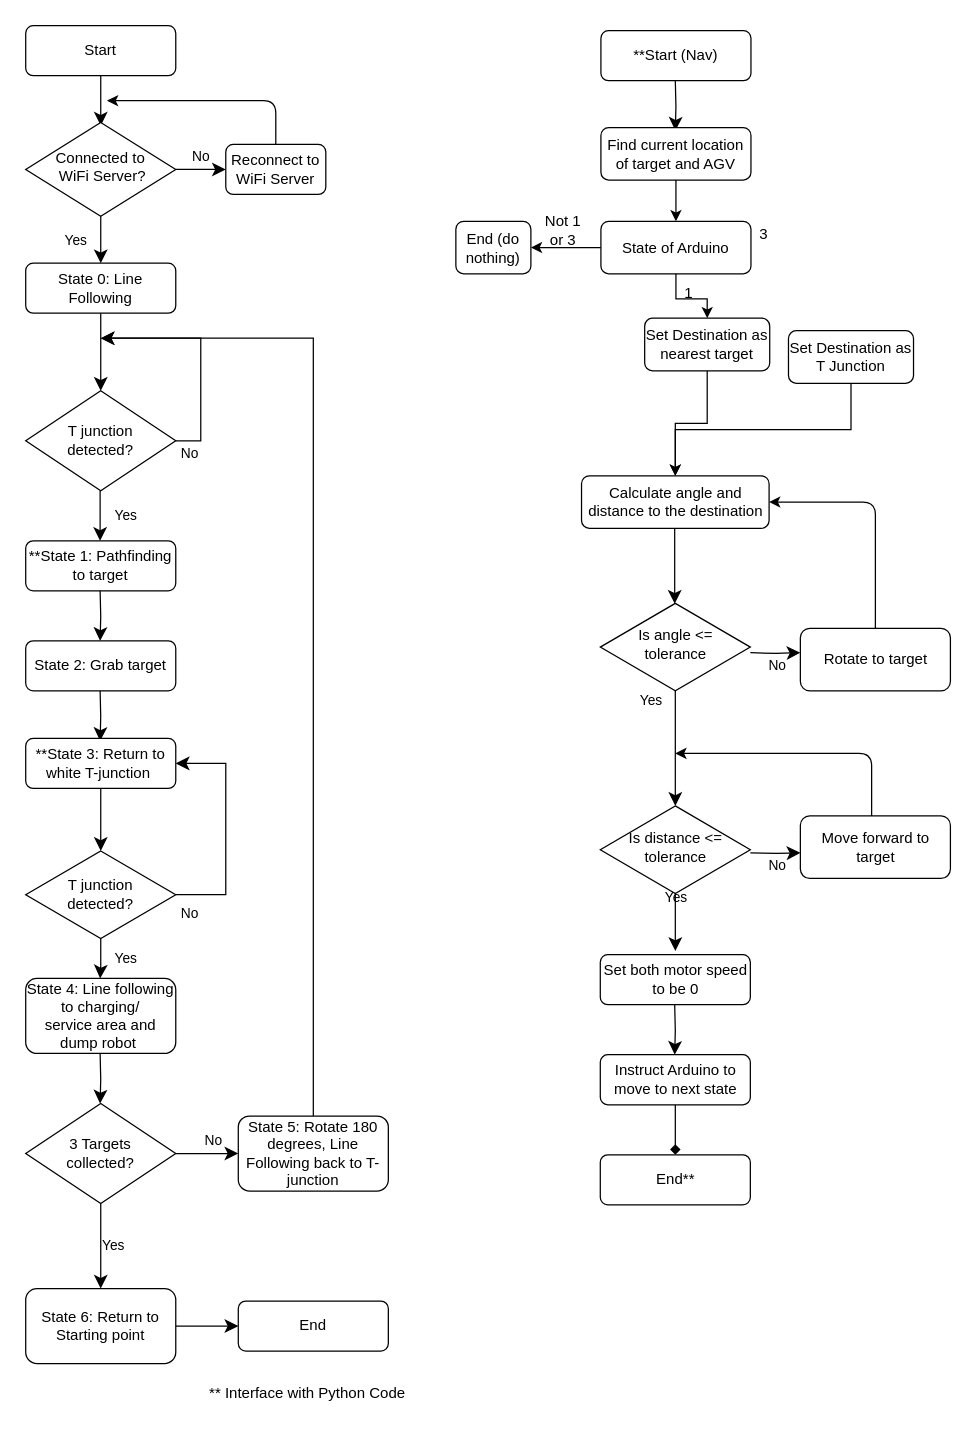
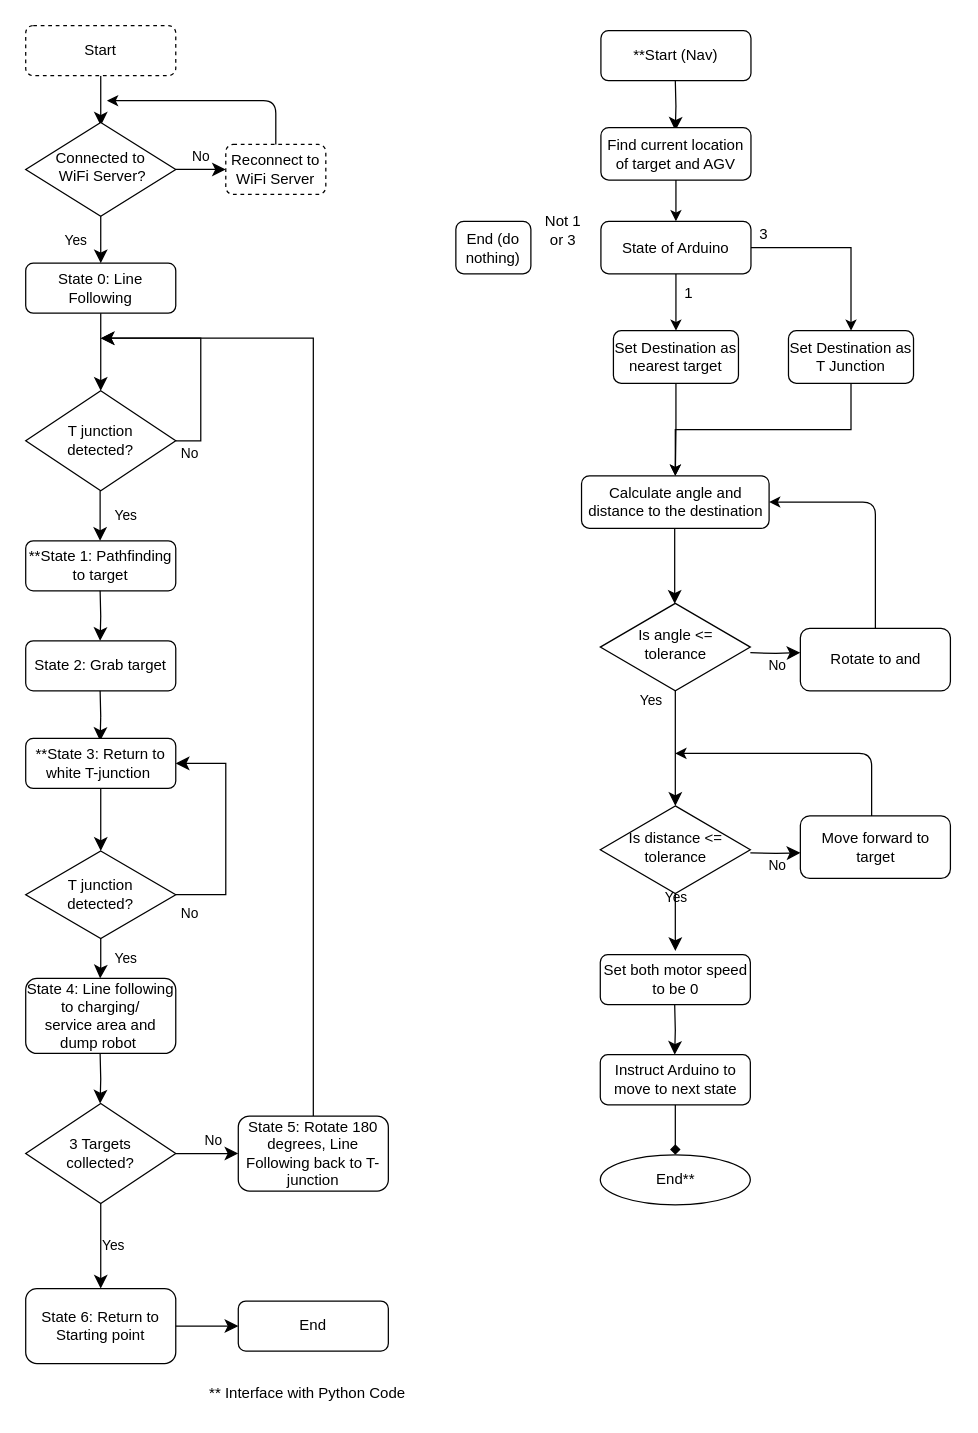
  <mxCell id="0" />
  <mxCell id="1" parent="0" />
  <mxCell id="2" value="" style="rounded=0;html=1;jettySize=auto;orthogonalLoop=1;fontSize=11;endArrow=classic;endFill=1;endSize=8;strokeWidth=1;shadow=0;labelBackgroundColor=none;edgeStyle=orthogonalEdgeStyle;" parent="1" source="3" edge="1"><mxGeometry relative="1" as="geometry"><mxPoint x="80" y="100" as="targetPoint" /></mxGeometry></mxCell>
- <mxCell id="3" value="Start" style="rounded=1;whiteSpace=wrap;html=1;fontSize=12;glass=0;strokeWidth=1;shadow=0;" parent="1" vertex="1"><mxGeometry x="20" y="20" width="120" height="40" as="geometry" /></mxCell>
+ <mxCell id="3" value="Start" style="rounded=1;whiteSpace=wrap;html=1;fontSize=12;glass=0;strokeWidth=1;shadow=0;dashed=1;" parent="1" vertex="1"><mxGeometry x="20" y="20" width="120" height="40" as="geometry" /></mxCell>
  <mxCell id="4" value="No" style="edgeStyle=orthogonalEdgeStyle;rounded=0;html=1;jettySize=auto;orthogonalLoop=1;fontSize=11;endArrow=classic;endFill=1;endSize=8;strokeWidth=1;shadow=0;labelBackgroundColor=none;entryX=0;entryY=0.5;entryDx=0;entryDy=0;" parent="1" source="5" edge="1" target="6"><mxGeometry y="10" relative="1" as="geometry"><mxPoint as="offset" /><mxPoint x="180" y="160" as="targetPoint" /></mxGeometry></mxCell>
  <mxCell id="5" value="Connected to&lt;br&gt;&amp;nbsp;WiFi Server?" style="rhombus;whiteSpace=wrap;html=1;shadow=0;fontFamily=Helvetica;fontSize=12;align=center;strokeWidth=1;spacing=6;spacingTop=-4;" parent="1" vertex="1"><mxGeometry x="20" y="97.5" width="120" height="75" as="geometry" /></mxCell>
- <mxCell id="6" value="Reconnect to WiFi Server" style="rounded=1;whiteSpace=wrap;html=1;fontSize=12;glass=0;strokeWidth=1;shadow=0;" parent="1" vertex="1"><mxGeometry x="180" y="115" width="80" height="40" as="geometry" /></mxCell>
+ <mxCell id="6" value="Reconnect to WiFi Server" style="rounded=1;whiteSpace=wrap;html=1;fontSize=12;glass=0;strokeWidth=1;shadow=0;dashed=1;" parent="1" vertex="1"><mxGeometry x="180" y="115" width="80" height="40" as="geometry" /></mxCell>
  <mxCell id="7" value="" style="endArrow=classic;html=1;endFill=1;exitX=0.5;exitY=0;exitDx=0;exitDy=0;" parent="1" edge="1" source="6"><mxGeometry width="50" height="50" relative="1" as="geometry"><mxPoint x="245" y="140" as="sourcePoint" /><mxPoint x="85" y="80" as="targetPoint" /><Array as="points"><mxPoint x="220" y="80" /></Array></mxGeometry></mxCell>
  <mxCell id="8" value="T junction &lt;br&gt;detected?" style="rhombus;whiteSpace=wrap;html=1;" parent="1" vertex="1"><mxGeometry x="20" y="312" width="120" height="80" as="geometry" /></mxCell>
  <mxCell id="9" value="State 0: Line Following" style="rounded=1;whiteSpace=wrap;html=1;" parent="1" vertex="1"><mxGeometry x="20" y="210" width="120" height="40" as="geometry" /></mxCell>
  <mxCell id="10" value="Yes" style="rounded=0;html=1;jettySize=auto;orthogonalLoop=1;fontSize=11;endArrow=classic;endFill=1;endSize=8;strokeWidth=1;shadow=0;labelBackgroundColor=none;edgeStyle=orthogonalEdgeStyle;" parent="1" source="5" target="9" edge="1"><mxGeometry y="20" relative="1" as="geometry"><mxPoint as="offset" /><mxPoint x="80" y="180" as="sourcePoint" /><mxPoint x="80" y="260" as="targetPoint" /></mxGeometry></mxCell>
  <mxCell id="11" value="No" style="edgeStyle=orthogonalEdgeStyle;rounded=0;html=1;jettySize=auto;orthogonalLoop=1;fontSize=11;endArrow=classic;endFill=1;endSize=8;strokeWidth=1;shadow=0;labelBackgroundColor=none;exitX=1;exitY=0.5;exitDx=0;exitDy=0;" parent="1" edge="1" source="8"><mxGeometry x="-0.875" y="-10" relative="1" as="geometry"><mxPoint as="offset" /><mxPoint x="140" y="431.5" as="sourcePoint" /><mxPoint x="80" y="270" as="targetPoint" /><Array as="points"><mxPoint x="160" y="352" /><mxPoint x="160" y="270" /></Array></mxGeometry></mxCell>
  <mxCell id="12" value="" style="rounded=0;html=1;jettySize=auto;orthogonalLoop=1;fontSize=11;endArrow=classic;endFill=1;endSize=8;strokeWidth=1;shadow=0;labelBackgroundColor=none;edgeStyle=orthogonalEdgeStyle;exitX=0.5;exitY=1;exitDx=0;exitDy=0;entryX=0.5;entryY=0;entryDx=0;entryDy=0;" parent="1" edge="1" target="8" source="9"><mxGeometry relative="1" as="geometry"><mxPoint x="79.5" y="300" as="sourcePoint" /><mxPoint x="79.5" y="340" as="targetPoint" /></mxGeometry></mxCell>
  <mxCell id="13" value="Yes" style="rounded=0;html=1;jettySize=auto;orthogonalLoop=1;fontSize=11;endArrow=classic;endFill=1;endSize=8;strokeWidth=1;shadow=0;labelBackgroundColor=none;edgeStyle=orthogonalEdgeStyle;" parent="1" edge="1"><mxGeometry y="20" relative="1" as="geometry"><mxPoint as="offset" /><mxPoint x="79.5" y="392" as="sourcePoint" /><mxPoint x="79.5" y="432" as="targetPoint" /><Array as="points"><mxPoint x="79.5" y="422" /><mxPoint x="79.5" y="422" /></Array></mxGeometry></mxCell>
  <mxCell id="14" value="**State 1: Pathfinding to target" style="rounded=1;whiteSpace=wrap;html=1;" parent="1" vertex="1"><mxGeometry x="20" y="432" width="120" height="40" as="geometry" /></mxCell>
  <mxCell id="15" value="" style="rounded=0;html=1;jettySize=auto;orthogonalLoop=1;fontSize=11;endArrow=classic;endFill=1;endSize=8;strokeWidth=1;shadow=0;labelBackgroundColor=none;edgeStyle=orthogonalEdgeStyle;" parent="1" edge="1"><mxGeometry relative="1" as="geometry"><mxPoint x="79.5" y="472" as="sourcePoint" /><mxPoint x="79.5" y="512" as="targetPoint" /></mxGeometry></mxCell>
  <mxCell id="16" value="State 2: Grab target" style="rounded=1;whiteSpace=wrap;html=1;" parent="1" vertex="1"><mxGeometry x="20" y="512" width="120" height="40" as="geometry" /></mxCell>
  <mxCell id="17" value="" style="rounded=0;html=1;jettySize=auto;orthogonalLoop=1;fontSize=11;endArrow=classic;endFill=1;endSize=8;strokeWidth=1;shadow=0;labelBackgroundColor=none;edgeStyle=orthogonalEdgeStyle;" parent="1" edge="1"><mxGeometry relative="1" as="geometry"><mxPoint x="79.5" y="552" as="sourcePoint" /><mxPoint x="79.5" y="592" as="targetPoint" /></mxGeometry></mxCell>
  <mxCell id="18" value="**State 3: Return to white T-junction&amp;nbsp;" style="rounded=1;whiteSpace=wrap;html=1;" parent="1" vertex="1"><mxGeometry x="20" y="590" width="120" height="40" as="geometry" /></mxCell>
  <mxCell id="19" value="" style="rounded=0;html=1;jettySize=auto;orthogonalLoop=1;fontSize=11;endArrow=classic;endFill=1;endSize=8;strokeWidth=1;shadow=0;labelBackgroundColor=none;edgeStyle=orthogonalEdgeStyle;entryX=0.5;entryY=0;entryDx=0;entryDy=0;" parent="1" edge="1" target="20" source="18"><mxGeometry relative="1" as="geometry"><mxPoint x="79.5" y="632" as="sourcePoint" /><mxPoint x="79.5" y="672" as="targetPoint" /></mxGeometry></mxCell>
  <mxCell id="20" value="T junction &lt;br&gt;detected?" style="rhombus;whiteSpace=wrap;html=1;" parent="1" vertex="1"><mxGeometry x="20" y="680" width="120" height="70" as="geometry" /></mxCell>
  <mxCell id="21" value="Yes" style="rounded=0;html=1;jettySize=auto;orthogonalLoop=1;fontSize=11;endArrow=classic;endFill=1;endSize=8;strokeWidth=1;shadow=0;labelBackgroundColor=none;edgeStyle=orthogonalEdgeStyle;exitX=0.5;exitY=1;exitDx=0;exitDy=0;" parent="1" edge="1" source="20"><mxGeometry y="20" relative="1" as="geometry"><mxPoint as="offset" /><mxPoint x="79.5" y="742" as="sourcePoint" /><mxPoint x="79.5" y="782" as="targetPoint" /><Array as="points"><mxPoint x="80" y="772" /></Array></mxGeometry></mxCell>
  <mxCell id="22" value="No" style="edgeStyle=orthogonalEdgeStyle;rounded=0;html=1;jettySize=auto;orthogonalLoop=1;fontSize=11;endArrow=classic;endFill=1;endSize=8;strokeWidth=1;shadow=0;labelBackgroundColor=none;exitX=1;exitY=0.5;exitDx=0;exitDy=0;entryX=1;entryY=0.5;entryDx=0;entryDy=0;" parent="1" edge="1" target="18" source="20"><mxGeometry x="-0.879" y="-15" relative="1" as="geometry"><mxPoint as="offset" /><mxPoint x="190" y="680" as="sourcePoint" /><mxPoint x="80" y="650" as="targetPoint" /><Array as="points"><mxPoint x="180" y="715" /><mxPoint x="180" y="610" /></Array></mxGeometry></mxCell>
  <mxCell id="23" value="State 4: Line following to charging/&lt;br&gt;service area and dump robot&amp;nbsp;" style="rounded=1;whiteSpace=wrap;html=1;" parent="1" vertex="1"><mxGeometry x="20" y="782" width="120" height="60" as="geometry" /></mxCell>
  <mxCell id="24" value="" style="rounded=0;html=1;jettySize=auto;orthogonalLoop=1;fontSize=11;endArrow=classic;endFill=1;endSize=8;strokeWidth=1;shadow=0;labelBackgroundColor=none;edgeStyle=orthogonalEdgeStyle;" parent="1" edge="1"><mxGeometry relative="1" as="geometry"><mxPoint x="79.5" y="842" as="sourcePoint" /><mxPoint x="79.5" y="882" as="targetPoint" /></mxGeometry></mxCell>
  <mxCell id="25" value="3 Targets &lt;br&gt;collected?" style="rhombus;whiteSpace=wrap;html=1;" parent="1" vertex="1"><mxGeometry x="20" y="882" width="120" height="80" as="geometry" /></mxCell>
  <mxCell id="26" value="No" style="edgeStyle=orthogonalEdgeStyle;rounded=0;html=1;jettySize=auto;orthogonalLoop=1;fontSize=11;endArrow=classic;endFill=1;endSize=8;strokeWidth=1;shadow=0;labelBackgroundColor=none;entryX=0;entryY=0.5;entryDx=0;entryDy=0;exitX=1;exitY=0.5;exitDx=0;exitDy=0;" parent="1" target="27" edge="1" source="25"><mxGeometry x="0.2" y="10" relative="1" as="geometry"><mxPoint as="offset" /><mxPoint x="20" y="991.5" as="sourcePoint" /><mxPoint x="-59" y="682" as="targetPoint" /></mxGeometry></mxCell>
  <mxCell id="27" value="State 5: Rotate 180 degrees, Line Following back to T-junction" style="rounded=1;whiteSpace=wrap;html=1;" parent="1" vertex="1"><mxGeometry x="190" y="892" width="120" height="60" as="geometry" /></mxCell>
  <mxCell id="28" value="" style="rounded=0;html=1;jettySize=auto;orthogonalLoop=1;fontSize=11;endArrow=classic;endFill=1;endSize=8;strokeWidth=1;shadow=0;labelBackgroundColor=none;edgeStyle=orthogonalEdgeStyle;exitX=0.5;exitY=0;exitDx=0;exitDy=0;" parent="1" source="27" edge="1"><mxGeometry relative="1" as="geometry"><mxPoint x="-59.96" y="620.98" as="sourcePoint" /><mxPoint x="80" y="270" as="targetPoint" /><Array as="points"><mxPoint x="250" y="270" /></Array></mxGeometry></mxCell>
  <mxCell id="29" value="Yes" style="rounded=0;html=1;jettySize=auto;orthogonalLoop=1;fontSize=11;endArrow=classic;endFill=1;endSize=8;strokeWidth=1;shadow=0;labelBackgroundColor=none;edgeStyle=orthogonalEdgeStyle;entryX=0.5;entryY=0;entryDx=0;entryDy=0;exitX=0.5;exitY=1;exitDx=0;exitDy=0;" parent="1" edge="1" target="30" source="25"><mxGeometry y="10" relative="1" as="geometry"><mxPoint as="offset" /><mxPoint x="140" y="1060" as="sourcePoint" /><mxPoint x="180" y="1060" as="targetPoint" /><Array as="points" /></mxGeometry></mxCell>
  <mxCell id="30" value="State 6: Return to Starting point" style="rounded=1;whiteSpace=wrap;html=1;" parent="1" vertex="1"><mxGeometry x="20" y="1030" width="120" height="60" as="geometry" /></mxCell>
  <mxCell id="31" value="" style="rounded=0;html=1;jettySize=auto;orthogonalLoop=1;fontSize=11;endArrow=classic;endFill=1;endSize=8;strokeWidth=1;shadow=0;labelBackgroundColor=none;edgeStyle=orthogonalEdgeStyle;exitX=1;exitY=0.5;exitDx=0;exitDy=0;" parent="1" edge="1" source="30"><mxGeometry relative="1" as="geometry"><mxPoint x="300" y="1060" as="sourcePoint" /><mxPoint x="190" y="1060" as="targetPoint" /></mxGeometry></mxCell>
  <mxCell id="32" value="End" style="rounded=1;whiteSpace=wrap;html=1;fontSize=12;glass=0;strokeWidth=1;shadow=0;" parent="1" vertex="1"><mxGeometry x="190" y="1040" width="120" height="40" as="geometry" /></mxCell>
  <mxCell id="33" value="**Start (Nav)" style="rounded=1;whiteSpace=wrap;html=1;fontSize=12;glass=0;strokeWidth=1;shadow=0;" parent="1" vertex="1"><mxGeometry x="480" y="24" width="120" height="40" as="geometry" /></mxCell>
  <mxCell id="34" value="" style="rounded=0;html=1;jettySize=auto;orthogonalLoop=1;fontSize=11;endArrow=classic;endFill=1;endSize=8;strokeWidth=1;shadow=0;labelBackgroundColor=none;edgeStyle=orthogonalEdgeStyle;" parent="1" edge="1"><mxGeometry relative="1" as="geometry"><mxPoint x="539.5" y="64" as="sourcePoint" /><mxPoint x="539.5" y="104" as="targetPoint" /></mxGeometry></mxCell>
  <mxCell id="35" value="Calculate angle and distance to the destination" style="rounded=1;whiteSpace=wrap;html=1;" parent="1" vertex="1"><mxGeometry x="464.5" y="380" width="150" height="42" as="geometry" /></mxCell>
  <mxCell id="36" value="Is distance &amp;lt;= tolerance" style="rhombus;whiteSpace=wrap;html=1;shadow=0;fontFamily=Helvetica;fontSize=12;align=center;strokeWidth=1;spacing=6;spacingTop=-4;" parent="1" vertex="1"><mxGeometry x="479.5" y="644" width="120" height="70" as="geometry" /></mxCell>
  <mxCell id="37" value="" style="rounded=0;html=1;jettySize=auto;orthogonalLoop=1;fontSize=11;endArrow=classic;endFill=1;endSize=8;strokeWidth=1;shadow=0;labelBackgroundColor=none;edgeStyle=orthogonalEdgeStyle;" parent="1" edge="1" target="40"><mxGeometry relative="1" as="geometry"><mxPoint x="539" y="422" as="sourcePoint" /><mxPoint x="539" y="462" as="targetPoint" /></mxGeometry></mxCell>
  <mxCell id="38" value="Yes" style="rounded=0;html=1;jettySize=auto;orthogonalLoop=1;fontSize=11;endArrow=classic;endFill=1;endSize=8;strokeWidth=1;shadow=0;labelBackgroundColor=none;edgeStyle=orthogonalEdgeStyle;exitX=0.5;exitY=1;exitDx=0;exitDy=0;entryX=0.5;entryY=0;entryDx=0;entryDy=0;" parent="1" edge="1" target="36" source="40"><mxGeometry x="-0.826" y="-20" relative="1" as="geometry"><mxPoint as="offset" /><mxPoint x="539" y="582" as="sourcePoint" /><mxPoint x="539.5" y="642" as="targetPoint" /><Array as="points" /></mxGeometry></mxCell>
  <mxCell id="39" value="Set both motor speed to be 0" style="rounded=1;whiteSpace=wrap;html=1;fontSize=12;glass=0;strokeWidth=1;shadow=0;" parent="1" vertex="1"><mxGeometry x="479.5" y="763" width="120" height="40" as="geometry" /></mxCell>
  <mxCell id="40" value="Is angle &amp;lt;= tolerance" style="rhombus;whiteSpace=wrap;html=1;shadow=0;fontFamily=Helvetica;fontSize=12;align=center;strokeWidth=1;spacing=6;spacingTop=-4;" parent="1" vertex="1"><mxGeometry x="479.5" y="482" width="120" height="70" as="geometry" /></mxCell>
  <mxCell id="41" value="Yes" style="rounded=0;html=1;jettySize=auto;orthogonalLoop=1;fontSize=11;endArrow=classic;endFill=1;endSize=8;strokeWidth=1;shadow=0;labelBackgroundColor=none;edgeStyle=orthogonalEdgeStyle;exitX=0.5;exitY=1;exitDx=0;exitDy=0;" parent="1" edge="1" source="36"><mxGeometry y="20" relative="1" as="geometry"><mxPoint as="offset" /><mxPoint x="539" y="742" as="sourcePoint" /><mxPoint x="539.5" y="760" as="targetPoint" /></mxGeometry></mxCell>
- <mxCell id="42" value="Rotate to target" style="rounded=1;whiteSpace=wrap;html=1;fontSize=12;glass=0;strokeWidth=1;shadow=0;" parent="1" vertex="1"><mxGeometry x="639.5" y="502" width="120" height="50" as="geometry" /></mxCell>
+ <mxCell id="42" value="Rotate to and" style="rounded=1;whiteSpace=wrap;html=1;fontSize=12;glass=0;strokeWidth=1;shadow=0;" parent="1" vertex="1"><mxGeometry x="639.5" y="502" width="120" height="50" as="geometry" /></mxCell>
  <mxCell id="43" value="No" style="edgeStyle=orthogonalEdgeStyle;rounded=0;html=1;jettySize=auto;orthogonalLoop=1;fontSize=11;endArrow=classic;endFill=1;endSize=8;strokeWidth=1;shadow=0;labelBackgroundColor=none;" parent="1" edge="1"><mxGeometry y="10" relative="1" as="geometry"><mxPoint as="offset" /><mxPoint x="599.5" y="521.5" as="sourcePoint" /><mxPoint x="639.5" y="521.5" as="targetPoint" /></mxGeometry></mxCell>
  <mxCell id="44" value="" style="endArrow=classic;html=1;entryX=1;entryY=0.5;entryDx=0;entryDy=0;" parent="1" target="35" edge="1"><mxGeometry width="50" height="50" relative="1" as="geometry"><mxPoint x="699.5" y="502" as="sourcePoint" /><mxPoint x="629.5" y="401" as="targetPoint" /><Array as="points"><mxPoint x="699.5" y="401" /></Array></mxGeometry></mxCell>
  <mxCell id="45" value="Move forward to target" style="rounded=1;whiteSpace=wrap;html=1;fontSize=12;glass=0;strokeWidth=1;shadow=0;" parent="1" vertex="1"><mxGeometry x="639.5" y="652" width="120" height="50" as="geometry" /></mxCell>
  <mxCell id="46" value="No" style="edgeStyle=orthogonalEdgeStyle;rounded=0;html=1;jettySize=auto;orthogonalLoop=1;fontSize=11;endArrow=classic;endFill=1;endSize=8;strokeWidth=1;shadow=0;labelBackgroundColor=none;" parent="1" edge="1"><mxGeometry y="10" relative="1" as="geometry"><mxPoint as="offset" /><mxPoint x="599.5" y="681.5" as="sourcePoint" /><mxPoint x="639.5" y="681.5" as="targetPoint" /></mxGeometry></mxCell>
  <mxCell id="47" value="" style="endArrow=classic;html=1;" parent="1" edge="1"><mxGeometry width="50" height="50" relative="1" as="geometry"><mxPoint x="696.5" y="652" as="sourcePoint" /><mxPoint x="539.5" y="602" as="targetPoint" /><Array as="points"><mxPoint x="696.5" y="602" /></Array></mxGeometry></mxCell>
  <mxCell id="48" value="" style="edgeStyle=orthogonalEdgeStyle;rounded=0;orthogonalLoop=1;jettySize=auto;html=1;endArrow=diamond;" edge="1" parent="1" source="49" target="50"><mxGeometry relative="1" as="geometry" /></mxCell>
  <mxCell id="49" value="Instruct Arduino to move to next state" style="rounded=1;whiteSpace=wrap;html=1;fontSize=12;glass=0;strokeWidth=1;shadow=0;" parent="1" vertex="1"><mxGeometry x="479.5" y="843" width="120" height="40" as="geometry" /></mxCell>
- <mxCell id="50" value="End**" style="rounded=1;whiteSpace=wrap;html=1;fontSize=12;glass=0;strokeWidth=1;shadow=0;" vertex="1" parent="1"><mxGeometry x="479.5" y="923" width="120" height="40" as="geometry" /></mxCell>
+ <mxCell id="50" value="End**" style="ellipse;whiteSpace=wrap;html=1;fontSize=12;glass=0;strokeWidth=1;shadow=0;" vertex="1" parent="1"><mxGeometry x="479.5" y="923" width="120" height="40" as="geometry" /></mxCell>
  <mxCell id="51" value="" style="rounded=0;html=1;jettySize=auto;orthogonalLoop=1;fontSize=11;endArrow=classic;endFill=1;endSize=8;strokeWidth=1;shadow=0;labelBackgroundColor=none;edgeStyle=orthogonalEdgeStyle;" parent="1" edge="1"><mxGeometry relative="1" as="geometry"><mxPoint x="539" y="803" as="sourcePoint" /><mxPoint x="539" y="843" as="targetPoint" /></mxGeometry></mxCell>
  <mxCell id="52" value="" style="edgeStyle=orthogonalEdgeStyle;rounded=0;orthogonalLoop=1;jettySize=auto;html=1;" edge="1" parent="1" source="53" target="56"><mxGeometry relative="1" as="geometry" /></mxCell>
  <mxCell id="53" value="Find current location of target and AGV" style="rounded=1;whiteSpace=wrap;html=1;" vertex="1" parent="1"><mxGeometry x="480" y="101.5" width="120" height="42" as="geometry" /></mxCell>
  <mxCell id="54" value="" style="edgeStyle=orthogonalEdgeStyle;rounded=0;orthogonalLoop=1;jettySize=auto;html=1;" edge="1" parent="1" source="56" target="61"><mxGeometry relative="1" as="geometry" /></mxCell>
- <mxCell id="55" value="" style="edgeStyle=orthogonalEdgeStyle;rounded=0;orthogonalLoop=1;jettySize=auto;html=1;" edge="1" parent="1" source="56" target="59"><mxGeometry relative="1" as="geometry" /></mxCell>
+ <mxCell id="55" value="" style="edgeStyle=orthogonalEdgeStyle;rounded=0;orthogonalLoop=1;jettySize=auto;html=1;" edge="1" parent="1" source="56" target="58"><mxGeometry relative="1" as="geometry" /></mxCell>
  <mxCell id="56" value="State of Arduino" style="rounded=1;whiteSpace=wrap;html=1;" vertex="1" parent="1"><mxGeometry x="480" y="176.5" width="120" height="42" as="geometry" /></mxCell>
  <mxCell id="57" value="" style="edgeStyle=orthogonalEdgeStyle;rounded=0;orthogonalLoop=1;jettySize=auto;html=1;exitX=0.5;exitY=1;exitDx=0;exitDy=0;entryX=0.5;entryY=0;entryDx=0;entryDy=0;" edge="1" parent="1" source="58" target="35"><mxGeometry relative="1" as="geometry"><mxPoint x="540" y="434" as="targetPoint" /></mxGeometry></mxCell>
  <mxCell id="58" value="Set Destination as T Junction" style="rounded=1;whiteSpace=wrap;html=1;" vertex="1" parent="1"><mxGeometry x="630" y="264" width="100" height="42" as="geometry" /></mxCell>
  <mxCell id="59" value="End (do nothing)" style="rounded=1;whiteSpace=wrap;html=1;" vertex="1" parent="1"><mxGeometry x="364" y="176.5" width="60" height="42" as="geometry" /></mxCell>
  <mxCell id="60" value="" style="edgeStyle=orthogonalEdgeStyle;rounded=0;orthogonalLoop=1;jettySize=auto;html=1;entryX=0.5;entryY=0;entryDx=0;entryDy=0;" edge="1" parent="1" source="61" target="35"><mxGeometry relative="1" as="geometry"><mxPoint x="540" y="386" as="targetPoint" /></mxGeometry></mxCell>
- <mxCell id="61" value="Set Destination as nearest target" style="rounded=1;whiteSpace=wrap;html=1;" vertex="1" parent="1"><mxGeometry x="515" y="254" width="100" height="42" as="geometry" /></mxCell>
+ <mxCell id="61" value="Set Destination as nearest target" style="rounded=1;whiteSpace=wrap;html=1;" vertex="1" parent="1"><mxGeometry x="490" y="264" width="100" height="42" as="geometry" /></mxCell>
  <mxCell id="62" value="Not 1 or 3" style="text;html=1;strokeColor=none;fillColor=none;align=center;verticalAlign=middle;whiteSpace=wrap;rounded=0;" vertex="1" parent="1"><mxGeometry x="430" y="174" width="40" height="20" as="geometry" /></mxCell>
  <mxCell id="63" value="1" style="text;html=1;align=center;verticalAlign=middle;resizable=0;points=[];autosize=1;" vertex="1" parent="1"><mxGeometry x="540" y="224" width="20" height="20" as="geometry" /></mxCell>
  <mxCell id="64" value="3" style="text;html=1;align=center;verticalAlign=middle;resizable=0;points=[];autosize=1;" vertex="1" parent="1"><mxGeometry x="600" y="176.5" width="20" height="20" as="geometry" /></mxCell>
  <mxCell id="65" value="** Interface with Python Code" style="text;html=1;align=center;verticalAlign=middle;resizable=0;points=[];autosize=1;" vertex="1" parent="1"><mxGeometry x="160" y="1104" width="170" height="20" as="geometry" /></mxCell>
